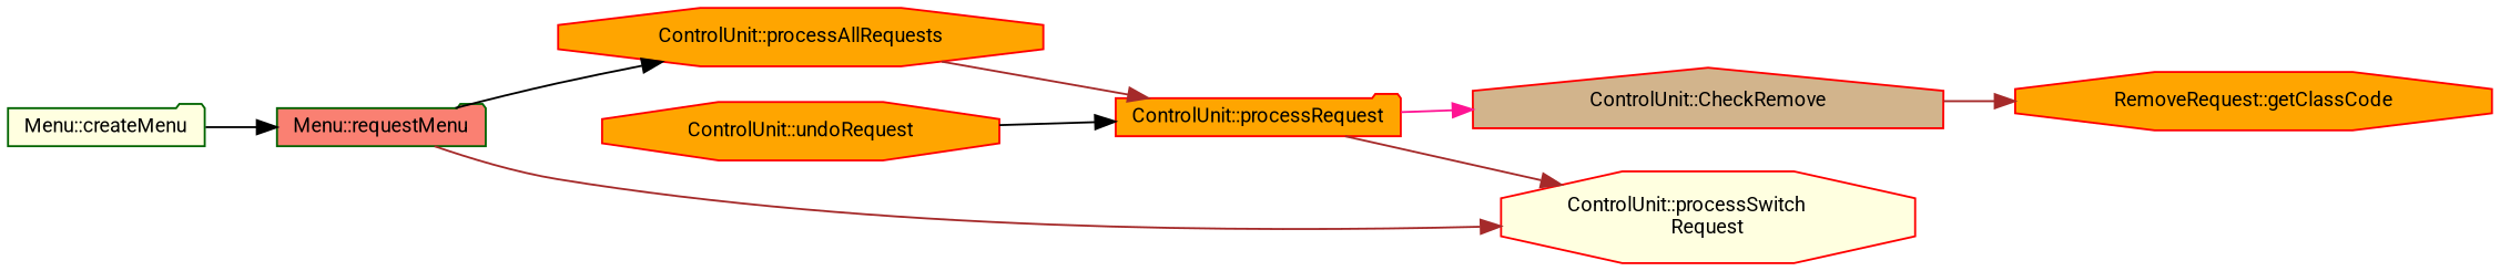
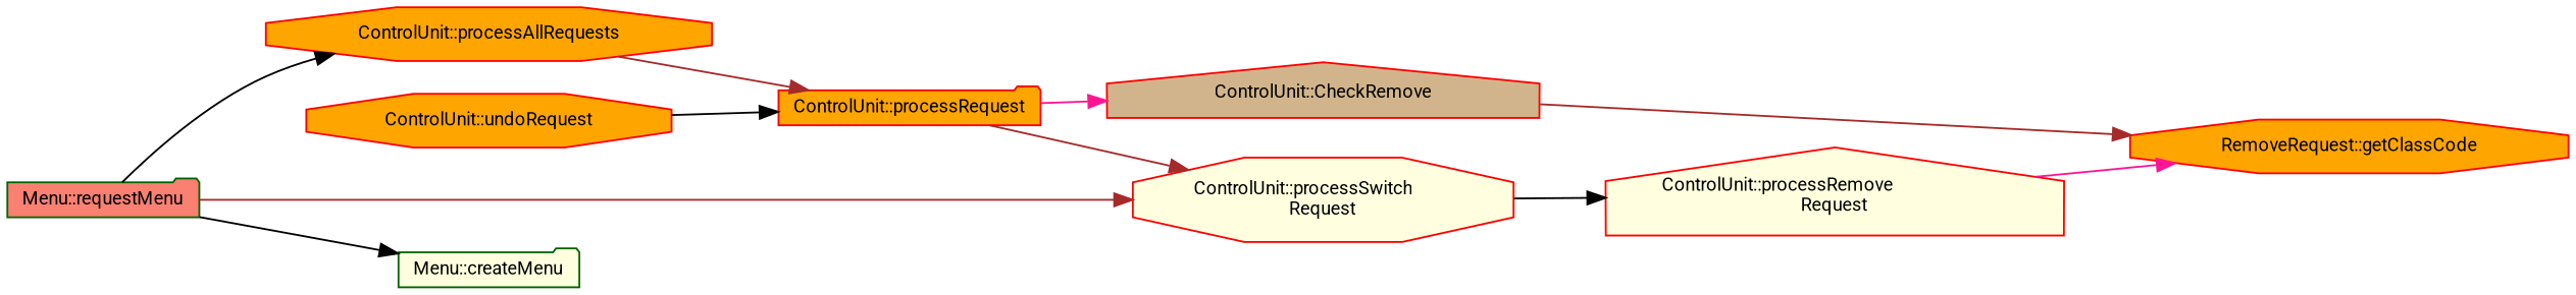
  digraph {
    fontname=Roboto
    rankdir=RL
    node [color=red fillcolor=orange fontname=Roboto fontsize=10 shape=octagon style=filled]
    edge [color=brown dir=back fontname=Roboto fontsize=10 labelfontname=Helvetica labelfontsize=10 style=solid]
    n1 [fontcolor=black height=0.2 label="RemoveRequest::getClassCode" width=0.4]
    n2 [fillcolor=tan height=0.2 label="ControlUnit::CheckRemove" shape=house width=0.4]
+   n3 [fillcolor=lightyellow height=0.2 label="ControlUnit::processRemove\lRequest" shape=house width=0.4]
    n4 [height=0.2 label="ControlUnit::processRequest" shape=folder width=0.4]
    n5 [fillcolor=lightyellow height=0.2 label="ControlUnit::processSwitch\lRequest" width=0.4]
    n6 [height=0.2 label="ControlUnit::processAllRequests" width=0.4]
    n7 [height=0.2 label="ControlUnit::undoRequest" width=0.4]
    n8 [color=darkgreen fillcolor=salmon height=0.2 label="Menu::requestMenu" shape=folder width=0.4]
    n9 [color=darkgreen fillcolor=lightyellow height=0.2 label="Menu::createMenu" shape=folder width=0.4]
    n1 -> n2
+   n1 -> n3 [color=deeppink]
    n2 -> n4 [color=deeppink]
+   n3 -> n5 [color=black]
    n4 -> n6
    n4 -> n7 [color=black]
    n5 -> n4
    n5 -> n8
    n6 -> n8 [color=black]
-   n8 -> n9 [color=black]
+   n9 -> n8 [color=black]
  }
